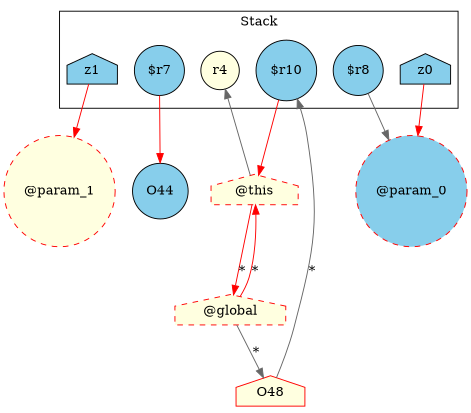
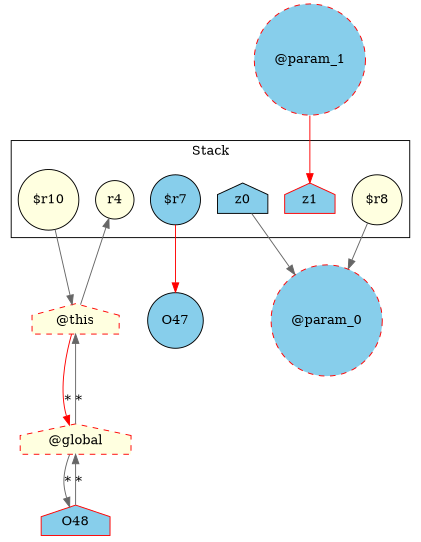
  digraph {
    rankDir=LR
    node [fillcolor=skyblue shape=circle style=filled]
    edge [color=gray40]
-   "$r10"
-   z1 [shape=house]
+   "$r10" [fillcolor=lightyellow]
+   z1 [shape=house color=red]
    "$r7"
    z0 [shape=house]
-   "$r8"
+   "$r8" [fillcolor=lightyellow]
    r4 [fillcolor=lightyellow]
    "@this" [color=red fillcolor=lightyellow shape=house style="filled,dashed"]
-   "@param_1" [color=red fillcolor=lightyellow style="filled,dashed"]
-   O47 [label=O44]
+   "@param_1" [color=red style="filled,dashed"]
+   O47
    "@param_0" [color=red style="filled,dashed"]
    "@global" [color=red fillcolor=lightyellow shape=house style="filled,dashed"]
-   O48 [color=red fillcolor=lightyellow shape=house]
+   O48 [color=red shape=house]
    subgraph cluster_1 {
      label=Stack
      "$r10"
      z1
      "$r7"
      z0
      "$r8"
      r4
    }
-   "$r10" -> "@this" [color=red]
-   z1 -> "@param_1" [color=red]
+   "$r10" -> "@this"
+   "@param_1" -> z1 [color=red]
    "$r7" -> O47 [color=red]
-   z0 -> "@param_0" [color=red]
+   z0 -> "@param_0"
    "$r8" -> "@param_0"
    "@this" -> r4
    "@this" -> "@global" [color=red label="*" weight=0.2]
-   "@global" -> "@this" [color=red label="*" weight=0.2]
+   "@global" -> "@this" [label="*" weight=0.2]
    "@global" -> O48 [label="*" weight=0.2]
-   O48 -> "$r10" [label="*" weight=0.2]
+   O48 -> "@global" [label="*" weight=0.2]
  }
